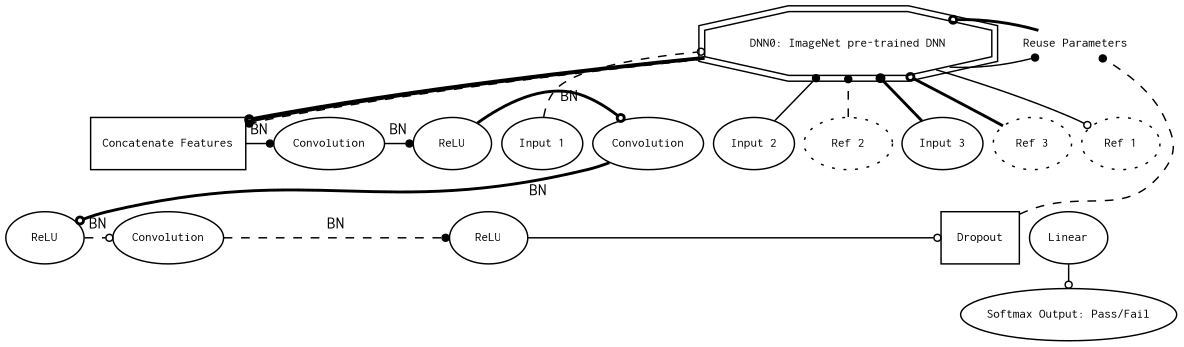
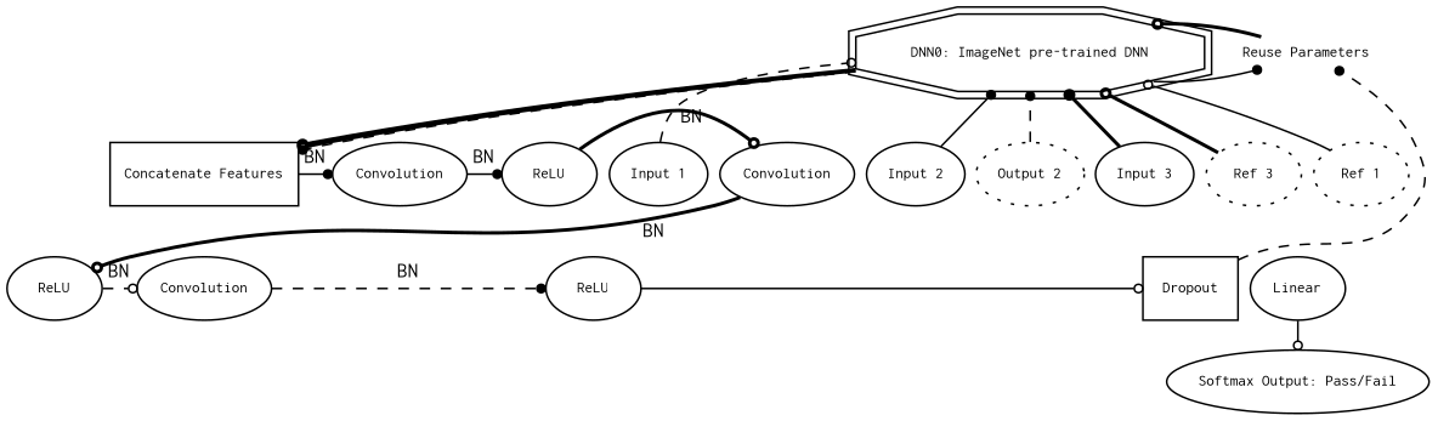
  digraph {
    nodesep=0.1
    rankdir=UD
    ranksep=0.2
    node [fixedsize=false fontname=Courier fontsize=9]
    edge [arrowhead=odot arrowsize=0.6 fontname=Courier fontsize=12 style=solid]
    n1 [label="DNN0: ImageNet pre-trained DNN" shape=doubleoctagon]
    n2 [height=0.1 label="Reuse Parameters" shape=none width=0.1]
    n3 [label="Input 1" shape=ellipse]
    n4 [label="Ref 1" shape=ellipse style=dotted]
    n5 [label="Input 2" shape=ellipse]
-   n6 [label="Ref 2" shape=ellipse style=dotted]
+   n6 [label="Output 2" shape=ellipse style=dotted]
    n7 [label="Input 3" shape=ellipse]
    n8 [label="Ref 3" shape=ellipse style=dotted]
    n9 [label="Concatenate Features" shape=box]
    n10 [label=Convolution]
    n11 [label=Convolution]
    n12 [label=ReLU]
    n13 [label=Convolution]
    n14 [label=ReLU]
    n15 [label=ReLU]
    Dropout [shape=box]
    n17 [label=Linear]
    n18 [label="Softmax Output: Pass/Fail" shape=ellipse]
    subgraph sub_1 {
      rank=same
      n1
      n2
    }
    subgraph sub_2 {
      rank=same
      n3
      n4
      n5
      n6
      n7
      n8
    }
    subgraph sub_3 {
      rank=same
      n9
      n10
      n11
      n12
    }
    subgraph sub_4 {
      rank=same
      n13
      n14
      n15
      Dropout
      n17
    }
    subgraph sub_5 {
      rank=same
      n18
    }
    n1 -> n2 [arrowhead=dot]
    n1 -> n9 [style=bold weight=1]
    n1 -> n9 [style=bold weight=1]
    n1 -> n9 [arrowhead=dot style=dashed weight=1]
    n2 -> n1 [style=bold]
    n3 -> n1 [style=dashed]
-   n1 -> n4
+   n4 -> n1
    n5 -> n1 [arrowhead=dot]
    n6 -> n1 [arrowhead=dot style=dashed]
    n7 -> n1 [arrowhead=dot style=bold]
    n8 -> n1 [style=bold]
    n9 -> n10 [arrowhead=dot label=BN]
    n10 -> n12 [arrowhead=dot label=BN]
    n11 -> n14 [label=BN style=bold]
    n12 -> n11 [label=BN style=bold]
    n13 -> n9 [arrowhead=vee style=invis weight=10]
    n13 -> n15 [arrowhead=dot label=BN style=dashed]
    n14 -> n13 [label=BN style=dashed]
    n15 -> Dropout
    Dropout -> n2 [arrowhead=dot style=dashed]
    n17 -> n18
  }
